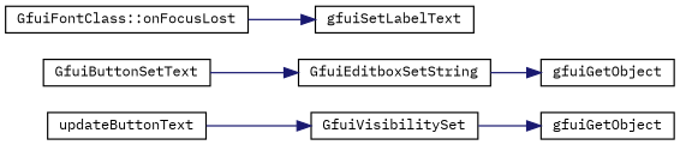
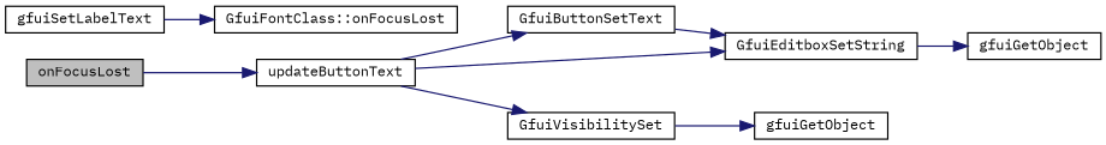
  digraph {
    fontname="IBM Plex Mono"
    rankdir=LR
    node [color=black fillcolor=white fontname="IBM Plex Mono" fontsize=10 shape=record style=filled]
    edge [color=midnightblue fontname="IBM Plex Mono" fontsize=10 labelfontname=Helvetica labelfontsize=10 style=solid]
+   n1 [fillcolor=grey75 fontcolor=black height=0.2 label=onFocusLost width=0.4]
    n2 [height=0.2 label=updateButtonText width=0.4]
    n3 [height=0.2 label=GfuiButtonSetText width=0.4]
    n4 [height=0.2 label=GfuiEditboxSetString width=0.4]
    n5 [height=0.2 label=GfuiVisibilitySet width=0.4]
    n6 [height=0.2 label=gfuiGetObject width=0.4]
    n7 [height=0.2 label=gfuiGetObject width=0.4]
    n8 [height=0.2 label=gfuiSetLabelText width=0.4]
    n9 [height=0.2 label="GfuiFontClass::onFocusLost" width=0.4]
+   n1 -> n2
+   n2 -> n3
+   n2 -> n4
    n2 -> n5
    n3 -> n4
    n4 -> n6
    n5 -> n7
-   n9 -> n8
+   n8 -> n9
  }
